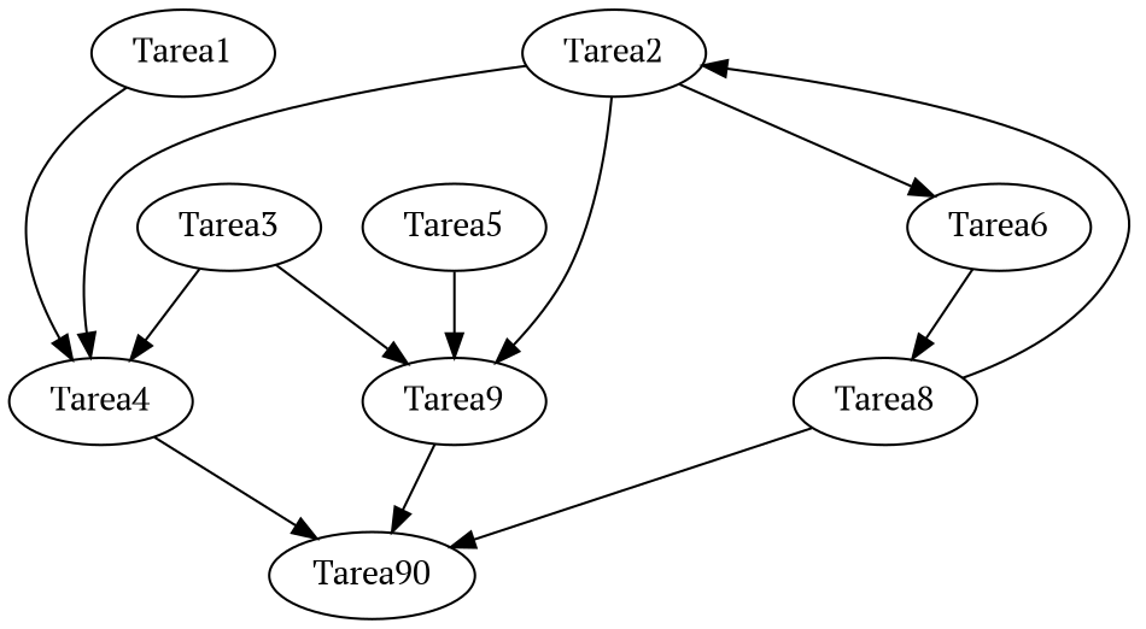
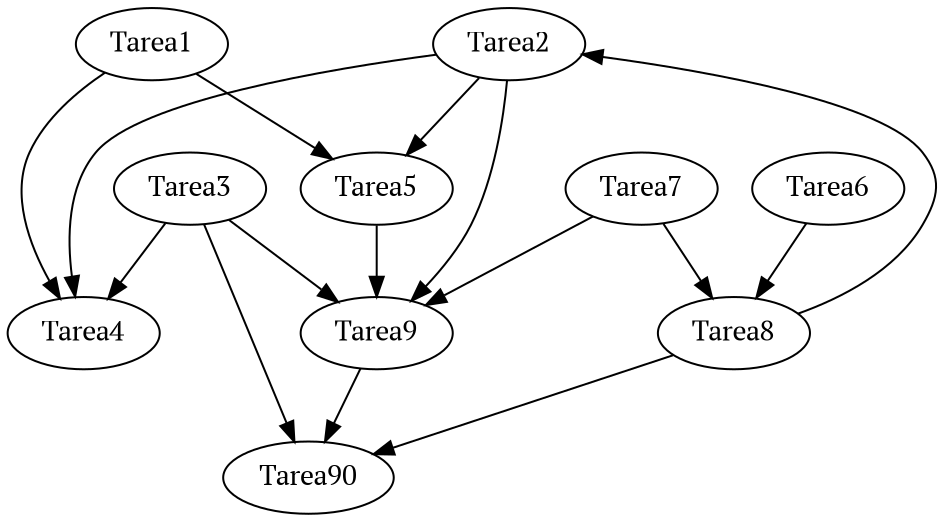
  strict digraph {
    fontname="PT Serif"
    node [color=black fontname="PT Serif"]
    edge [color=black fontname="PT Serif"]
    n1 [label=Tarea1]
    n2 [label=Tarea4]
    n3 [label=Tarea5]
    n4 [label=Tarea9]
    n5 [label=Tarea90]
    n6 [label=Tarea2]
    n7 [label=Tarea6]
    n8 [label=Tarea8]
    n9 [label=Tarea3]
+   n10 [label=Tarea7]
    n1 -> n2
+   n1 -> n3
    n3 -> n4
    n4 -> n5
    n6 -> n2
    n6 -> n4
-   n6 -> n7
+   n6 -> n3
    n7 -> n8
    n8 -> n5
    n8 -> n6
    n9 -> n2
    n9 -> n4
-   n2 -> n5
+   n9 -> n5
+   n10 -> n4
+   n10 -> n8
  }
